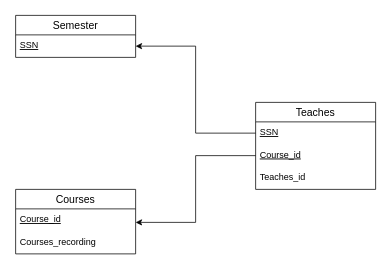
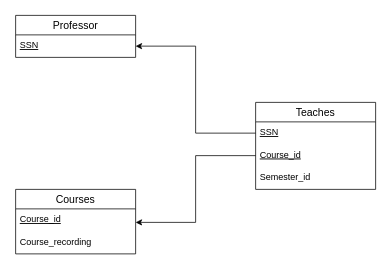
  <mxCell id="0" />
  <mxCell id="1" parent="0" />
  <mxCell id="2" value="Teaches" style="swimlane;fontStyle=0;childLayout=stackLayout;horizontal=1;startSize=26;horizontalStack=0;resizeParent=1;resizeParentMax=0;resizeLast=0;collapsible=1;marginBottom=0;align=center;fontSize=14;" parent="1" vertex="1"><mxGeometry x="340" y="136" width="160" height="116" as="geometry" /></mxCell>
  <mxCell id="3" value="SSN" style="text;strokeColor=none;fillColor=none;spacingLeft=4;spacingRight=4;overflow=hidden;rotatable=0;points=[[0,0.5],[1,0.5]];portConstraint=eastwest;fontSize=12;fontStyle=4" parent="2" vertex="1"><mxGeometry y="26" width="160" height="30" as="geometry" /></mxCell>
  <mxCell id="4" value="Course_id" style="text;strokeColor=none;fillColor=none;spacingLeft=4;spacingRight=4;overflow=hidden;rotatable=0;points=[[0,0.5],[1,0.5]];portConstraint=eastwest;fontSize=12;fontStyle=4" parent="2" vertex="1"><mxGeometry y="56" width="160" height="30" as="geometry" /></mxCell>
- <mxCell id="5" value="Teaches_id" style="text;strokeColor=none;fillColor=none;spacingLeft=4;spacingRight=4;overflow=hidden;rotatable=0;points=[[0,0.5],[1,0.5]];portConstraint=eastwest;fontSize=12;" parent="2" vertex="1"><mxGeometry y="86" width="160" height="30" as="geometry" /></mxCell>
- <mxCell id="6" value="Semester" style="swimlane;fontStyle=0;childLayout=stackLayout;horizontal=1;startSize=26;horizontalStack=0;resizeParent=1;resizeParentMax=0;resizeLast=0;collapsible=1;marginBottom=0;align=center;fontSize=14;" parent="1" vertex="1"><mxGeometry x="20" y="20" width="160" height="56" as="geometry" /></mxCell>
+ <mxCell id="5" value="Semester_id" style="text;strokeColor=none;fillColor=none;spacingLeft=4;spacingRight=4;overflow=hidden;rotatable=0;points=[[0,0.5],[1,0.5]];portConstraint=eastwest;fontSize=12;" parent="2" vertex="1"><mxGeometry y="86" width="160" height="30" as="geometry" /></mxCell>
+ <mxCell id="6" value="Professor" style="swimlane;fontStyle=0;childLayout=stackLayout;horizontal=1;startSize=26;horizontalStack=0;resizeParent=1;resizeParentMax=0;resizeLast=0;collapsible=1;marginBottom=0;align=center;fontSize=14;" parent="1" vertex="1"><mxGeometry x="20" y="20" width="160" height="56" as="geometry" /></mxCell>
  <mxCell id="7" value="SSN" style="text;strokeColor=none;fillColor=none;spacingLeft=4;spacingRight=4;overflow=hidden;rotatable=0;points=[[0,0.5],[1,0.5]];portConstraint=eastwest;fontSize=12;fontStyle=4" parent="6" vertex="1"><mxGeometry y="26" width="160" height="30" as="geometry" /></mxCell>
  <mxCell id="8" style="edgeStyle=orthogonalEdgeStyle;rounded=0;orthogonalLoop=1;jettySize=auto;html=1;exitX=0;exitY=0.5;exitDx=0;exitDy=0;" parent="1" source="3" target="7" edge="1"><mxGeometry relative="1" as="geometry" /></mxCell>
  <mxCell id="9" style="edgeStyle=orthogonalEdgeStyle;rounded=0;orthogonalLoop=1;jettySize=auto;html=1;exitX=0;exitY=0.5;exitDx=0;exitDy=0;" parent="1" source="4" edge="1"><mxGeometry relative="1" as="geometry"><Array as="points"><mxPoint x="260" y="207" /><mxPoint x="260" y="296" /></Array><mxPoint x="180" y="296" as="targetPoint" /></mxGeometry></mxCell>
  <mxCell id="10" value="Courses" style="swimlane;fontStyle=0;childLayout=stackLayout;horizontal=1;startSize=26;horizontalStack=0;resizeParent=1;resizeParentMax=0;resizeLast=0;collapsible=1;marginBottom=0;align=center;fontSize=14;" vertex="1" parent="1"><mxGeometry x="20" y="252" width="160" height="86" as="geometry" /></mxCell>
  <mxCell id="11" value="Course_id" style="text;strokeColor=none;fillColor=none;spacingLeft=4;spacingRight=4;overflow=hidden;rotatable=0;points=[[0,0.5],[1,0.5]];portConstraint=eastwest;fontSize=12;fontStyle=4" vertex="1" parent="10"><mxGeometry y="26" width="160" height="30" as="geometry" /></mxCell>
- <mxCell id="12" value="Courses_recording" style="text;strokeColor=none;fillColor=none;spacingLeft=4;spacingRight=4;overflow=hidden;rotatable=0;points=[[0,0.5],[1,0.5]];portConstraint=eastwest;fontSize=12;" vertex="1" parent="10"><mxGeometry y="56" width="160" height="30" as="geometry" /></mxCell>
+ <mxCell id="12" value="Course_recording" style="text;strokeColor=none;fillColor=none;spacingLeft=4;spacingRight=4;overflow=hidden;rotatable=0;points=[[0,0.5],[1,0.5]];portConstraint=eastwest;fontSize=12;" vertex="1" parent="10"><mxGeometry y="56" width="160" height="30" as="geometry" /></mxCell>
